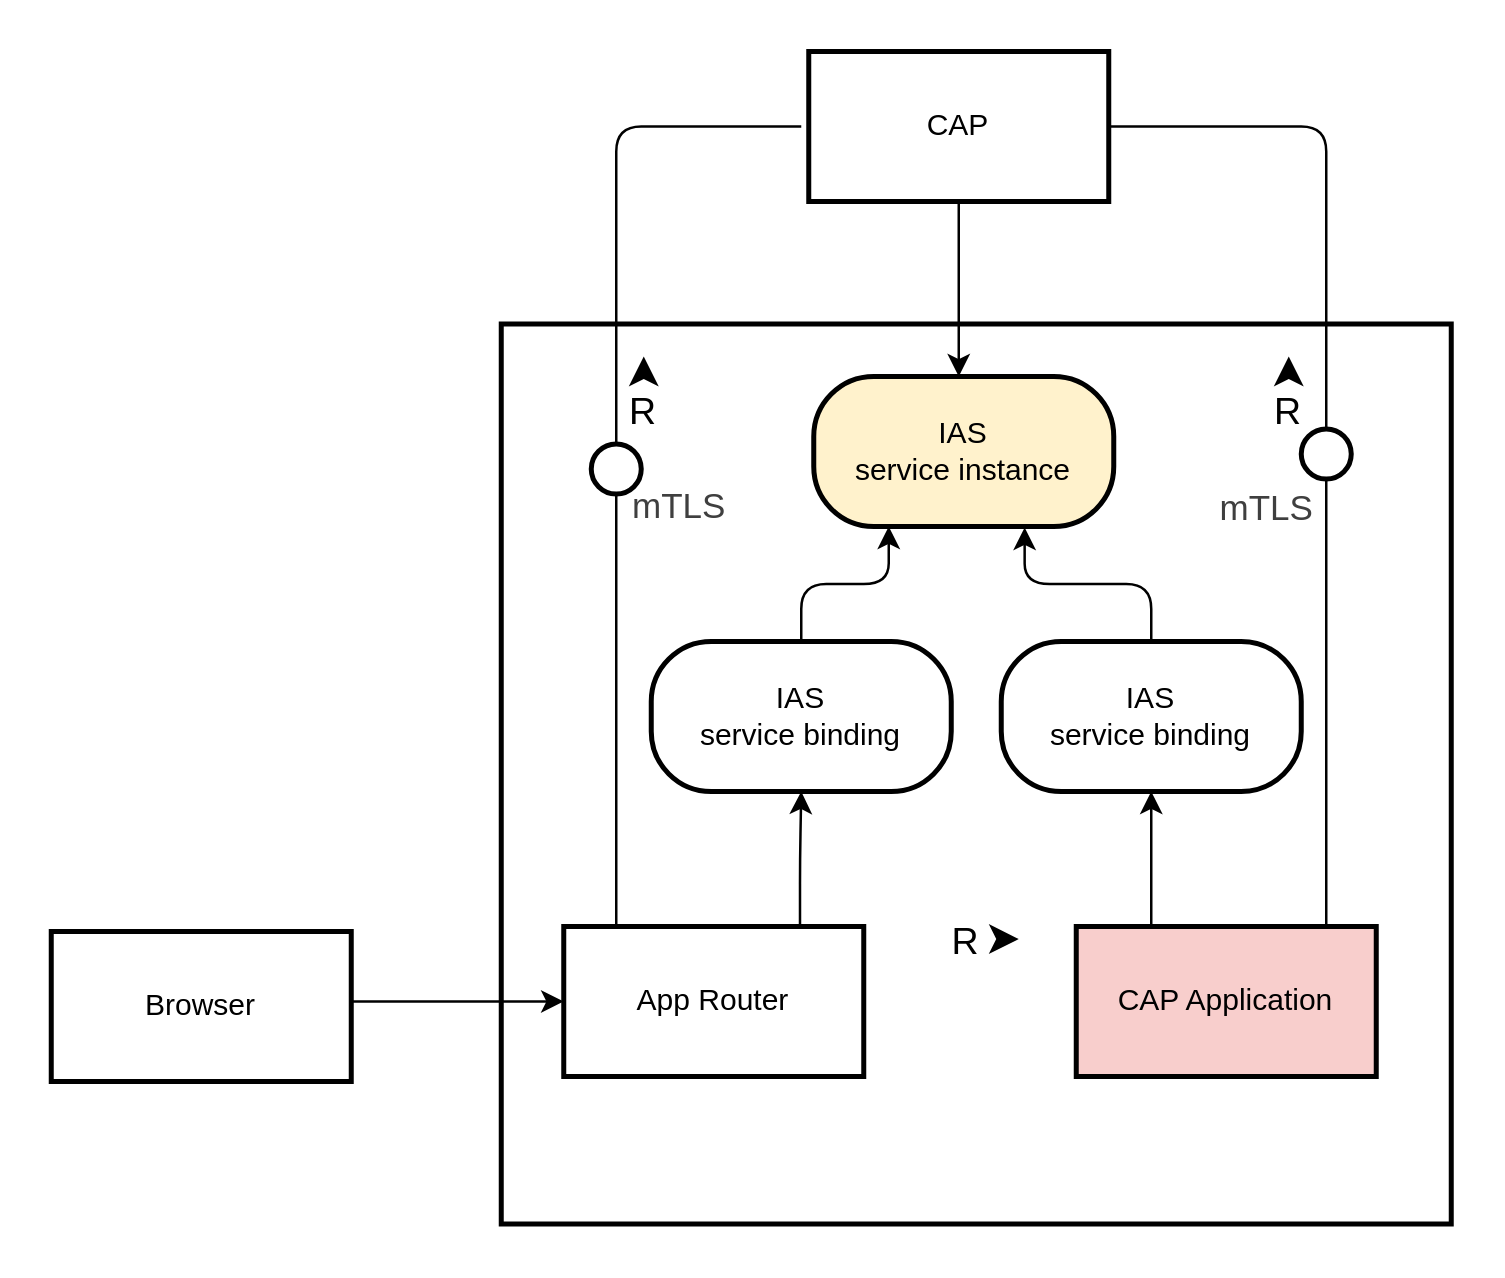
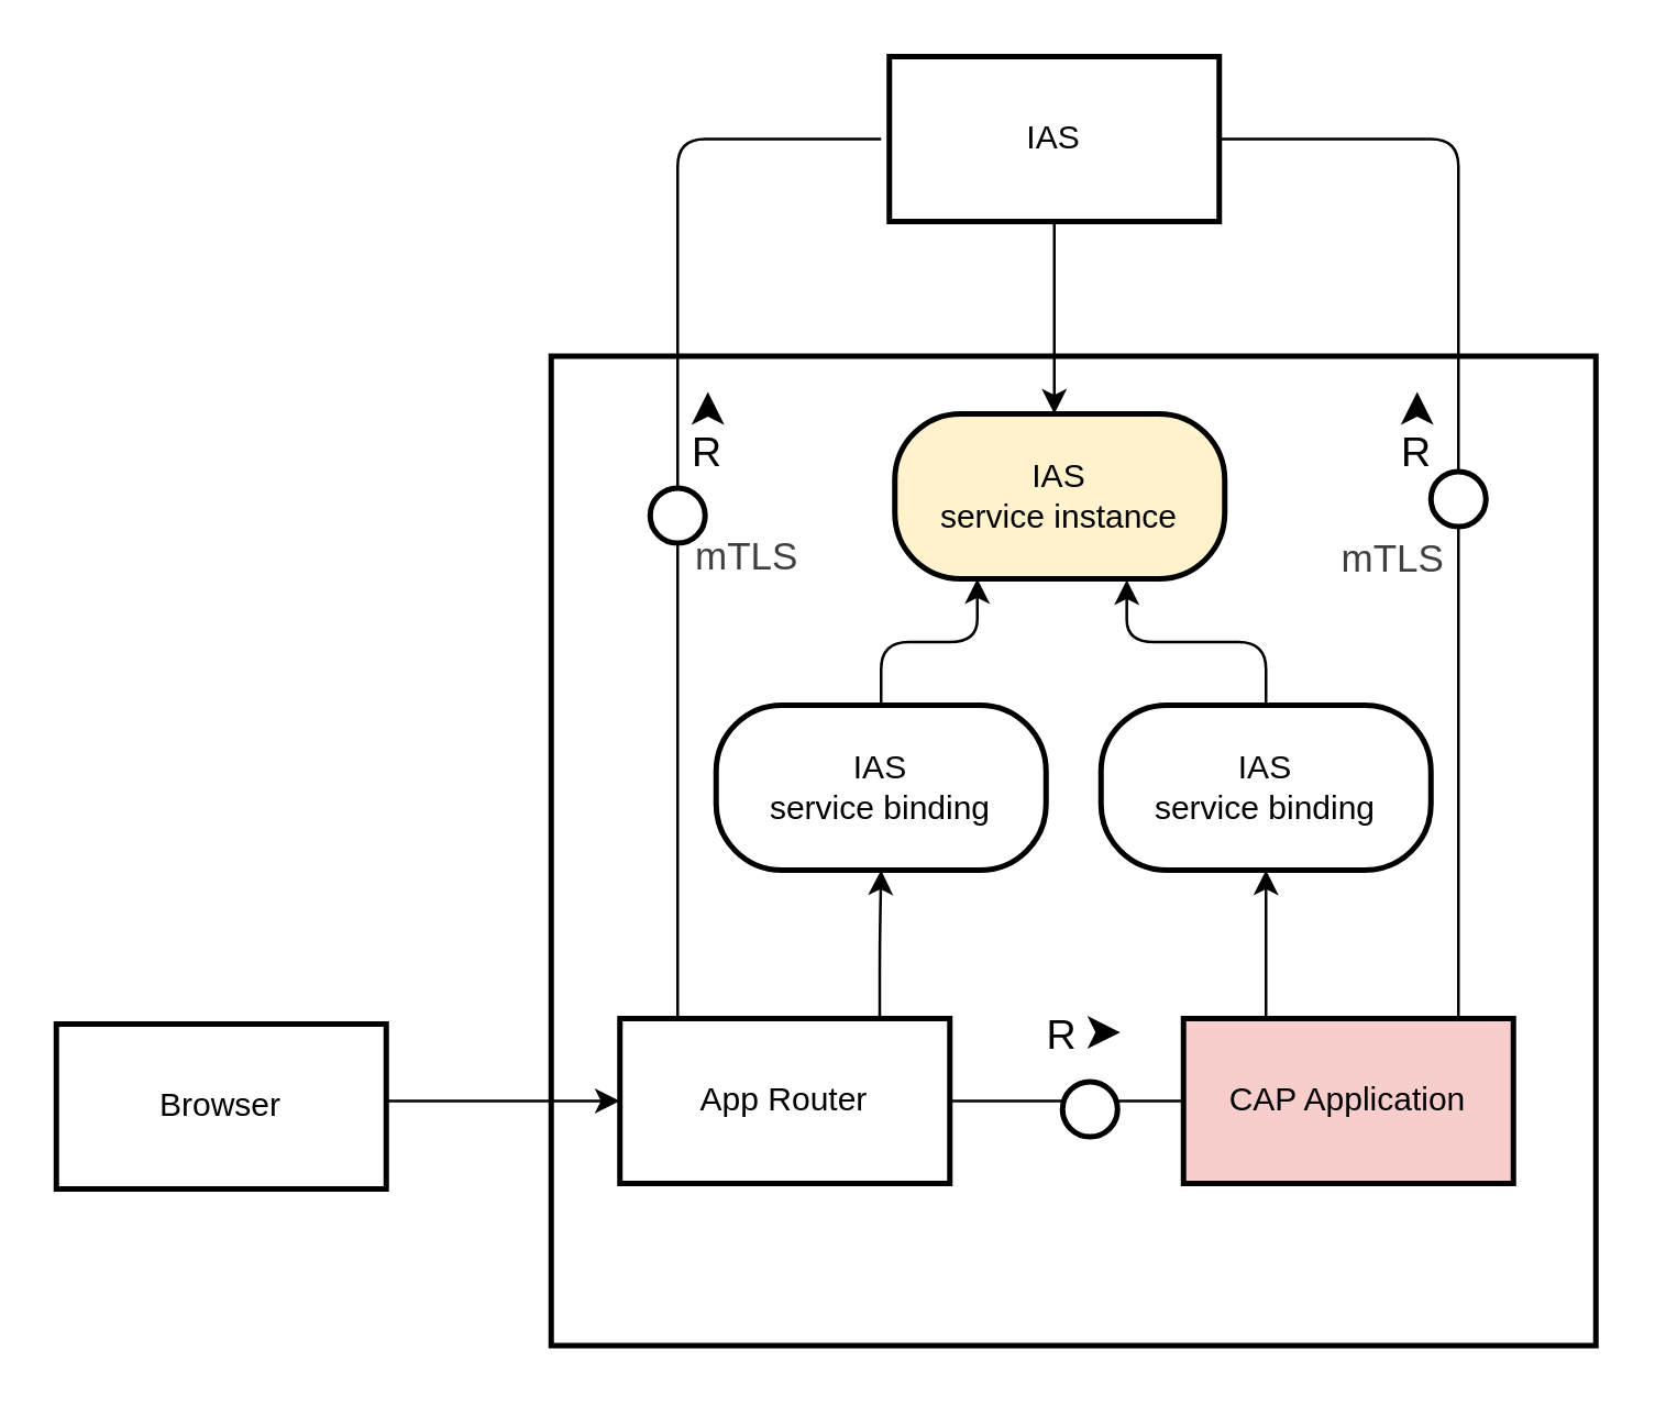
  <mxCell id="0" />
  <mxCell id="1" parent="0" />
  <mxCell id="2" value="" style="rounded=0;whiteSpace=wrap;html=1;strokeWidth=2;" parent="1" vertex="1"><mxGeometry x="200" y="129" width="380" height="360" as="geometry" /></mxCell>
- <mxCell id="3" value="CAP" style="rounded=0;whiteSpace=wrap;html=1;strokeWidth=2;" parent="1" vertex="1"><mxGeometry x="323" y="20" width="120" height="60" as="geometry" /></mxCell>
+ <mxCell id="3" value="IAS" style="rounded=0;whiteSpace=wrap;html=1;strokeWidth=2;" parent="1" vertex="1"><mxGeometry x="323" y="20" width="120" height="60" as="geometry" /></mxCell>
  <mxCell id="4" value="CAP Application" style="rounded=0;whiteSpace=wrap;html=1;strokeWidth=2;fillColor=#f8cecc;" parent="1" vertex="1"><mxGeometry x="430" y="370" width="120" height="60" as="geometry" /></mxCell>
  <mxCell id="5" value="IAS &lt;br&gt;service instance" style="rounded=1;whiteSpace=wrap;html=1;strokeWidth=2;arcSize=40;fillColor=#fff2cc;" parent="1" vertex="1"><mxGeometry x="325" y="150" width="120" height="60" as="geometry" /></mxCell>
  <mxCell id="6" value="App Router" style="rounded=0;whiteSpace=wrap;html=1;strokeWidth=2;" parent="1" vertex="1"><mxGeometry x="225" y="370" width="120" height="60" as="geometry" /></mxCell>
  <mxCell id="7" value="IAS&lt;br&gt;service binding" style="rounded=1;whiteSpace=wrap;html=1;strokeWidth=2;arcSize=40;" parent="1" vertex="1"><mxGeometry x="400" y="256" width="120" height="60" as="geometry" /></mxCell>
+ <mxCell id="8" value="" style="edgeStyle=elbowEdgeStyle;elbow=horizontal;rounded=1;startArrow=none;endArrow=none;html=1;endFill=0;align=center;labelBackgroundColor=none;exitX=1;exitY=0.5;exitDx=0;exitDy=0;entryX=0;entryY=0.5;entryDx=0;entryDy=0;" parent="1" target="4" edge="1" source="6"><mxGeometry relative="1" as="geometry"><mxPoint x="680" y="205" as="sourcePoint" /><mxPoint x="400" y="400" as="targetPoint" /><mxPoint x="10" as="offset" /></mxGeometry></mxCell>
+ <mxCell id="9" value="" style="ellipse;whiteSpace=wrap;html=1;aspect=fixed;strokeWidth=2;rotatable=0;connectable=0;deletable=0;" parent="8" vertex="1"><mxGeometry width="20" height="20" relative="1" as="geometry"><mxPoint x="-2" y="-7" as="offset" /></mxGeometry></mxCell>
  <mxCell id="10" value="" style="edgeStyle=elbowEdgeStyle;elbow=vertical;rounded=1;endArrow=classic;html=1;endFill=1;align=center;labelBackgroundColor=none;entryX=0.5;entryY=1;entryDx=0;entryDy=0;" parent="1" edge="1" target="7"><mxGeometry width="50" height="50" relative="1" as="geometry"><mxPoint x="460" y="370" as="sourcePoint" /><mxPoint x="460.36" y="314.2" as="targetPoint" /><mxPoint y="-10" as="offset" /></mxGeometry></mxCell>
  <mxCell id="11" value="" style="edgeStyle=elbowEdgeStyle;elbow=vertical;rounded=1;endArrow=classic;html=1;endFill=1;align=center;labelBackgroundColor=none;entryX=0.703;entryY=1.006;entryDx=0;entryDy=0;entryPerimeter=0;exitX=0.5;exitY=0;exitDx=0;exitDy=0;" parent="1" edge="1" target="5" source="7"><mxGeometry width="50" height="50" relative="1" as="geometry"><mxPoint x="460" y="250" as="sourcePoint" /><mxPoint x="460" y="210" as="targetPoint" /><mxPoint y="-10" as="offset" /></mxGeometry></mxCell>
  <mxCell id="12" value="" style="edgeStyle=elbowEdgeStyle;elbow=vertical;rounded=1;endArrow=classic;html=1;endFill=1;align=center;labelBackgroundColor=none;entryX=0.5;entryY=0;entryDx=0;entryDy=0;exitX=0.5;exitY=1;exitDx=0;exitDy=0;" parent="1" source="3" edge="1"><mxGeometry width="50" height="50" relative="1" as="geometry"><mxPoint x="393" y="90" as="sourcePoint" /><mxPoint x="383" y="150" as="targetPoint" /><mxPoint y="-10" as="offset" /><Array as="points"><mxPoint x="368" y="100" /></Array></mxGeometry></mxCell>
  <mxCell id="13" value="" style="edgeStyle=elbowEdgeStyle;elbow=horizontal;rounded=1;startArrow=none;endArrow=none;html=1;endFill=0;align=center;labelBackgroundColor=none;entryX=0.4;entryY=-0.033;entryDx=0;entryDy=0;entryPerimeter=0;" parent="1" edge="1"><mxGeometry relative="1" as="geometry"><mxPoint x="320" y="50" as="sourcePoint" /><mxPoint x="246" y="370" as="targetPoint" /><mxPoint x="10" as="offset" /><Array as="points"><mxPoint x="246" y="210" /></Array></mxGeometry></mxCell>
  <mxCell id="14" value="" style="ellipse;whiteSpace=wrap;html=1;aspect=fixed;strokeWidth=2;rotatable=0;connectable=0;deletable=0;" parent="13" vertex="1"><mxGeometry width="20" height="20" relative="1" as="geometry"><mxPoint x="-10" y="4" as="offset" /></mxGeometry></mxCell>
  <mxCell id="15" value="" style="shape=stencil(vVNRbsMgDD2NPycxqKb9Tm13gN0gA6dBpRABbbOdfgEnWpDSpZmmRSiI5+eHbWwQ29BULQJnDYgdcM5Z/+uP1/JYhRZlJKzWHSqCQ/TuiFet4uCubYNex2QVe2A7YC+QNBiI7XsljwfvzlYlG6G0Sh7w1zlqSaqdx2WxkU1xSmec7wHac7zWWaRU+lvvUaqdjUF/porlLas8slUaEbtIxSP3t6HGRh8sIRJtRE9wV95xmdBOWikzxP9B0Gai9UBvm3Hyvi9FbcxMqYALlr9VubZVao2Sd4s9+pzcBb8Tfyry+6HUS7JG24nsKDTq8r/S3fxPvM+/1pXGBVznmody7ilv9Q8N3HKbZOG5WSZSNg9dvP8C);whiteSpace=wrap;html=1;;connectable=0;allowArrows=0;rotatable=1;rotation=180;editable=0;expand=0;aspect=fixed;" parent="1" vertex="1"><mxGeometry x="242" y="139" width="30" height="30" as="geometry" /></mxCell>
  <mxCell id="16" value="" style="shape=stencil(vVNRbsMgDD2NPycxqKb9Tm13gN0gA6dBpRABbbOdfgEnWpDSpZmmRSiI5+eHbWwQ29BULQJnDYgdcM5Z/+uP1/JYhRZlJKzWHSqCQ/TuiFet4uCubYNex2QVe2A7YC+QNBiI7XsljwfvzlYlG6G0Sh7w1zlqSaqdx2WxkU1xSmec7wHac7zWWaRU+lvvUaqdjUF/porlLas8slUaEbtIxSP3t6HGRh8sIRJtRE9wV95xmdBOWikzxP9B0Gai9UBvm3Hyvi9FbcxMqYALlr9VubZVao2Sd4s9+pzcBb8Tfyry+6HUS7JG24nsKDTq8r/S3fxPvM+/1pXGBVznmody7ilv9Q8N3HKbZOG5WSZSNg9dvP8C);whiteSpace=wrap;html=1;;connectable=0;allowArrows=0;rotatable=1;rotation=-90;editable=0;expand=0;aspect=fixed;" parent="1" vertex="1"><mxGeometry x="380" y="360" width="30" height="30" as="geometry" /></mxCell>
  <mxCell id="17" value="&lt;span style=&quot;color: rgb(63, 63, 63);&quot;&gt;&lt;font style=&quot;font-size: 14px;&quot;&gt;mTLS&lt;/font&gt;&lt;/span&gt;" style="text;html=1;align=center;verticalAlign=middle;resizable=0;points=[];autosize=1;strokeColor=none;fillColor=none;" parent="1" vertex="1"><mxGeometry x="241" y="187" width="60" height="30" as="geometry" /></mxCell>
  <mxCell id="18" value="IAS&lt;br&gt;service binding" style="rounded=1;whiteSpace=wrap;html=1;strokeWidth=2;arcSize=40;" vertex="1" parent="1"><mxGeometry x="260" y="256" width="120" height="60" as="geometry" /></mxCell>
  <mxCell id="19" value="" style="edgeStyle=elbowEdgeStyle;elbow=vertical;rounded=1;endArrow=classic;html=1;endFill=1;align=center;labelBackgroundColor=none;entryX=0.5;entryY=1;entryDx=0;entryDy=0;" edge="1" parent="1" target="18"><mxGeometry width="50" height="50" relative="1" as="geometry"><mxPoint x="319.5" y="370" as="sourcePoint" /><mxPoint x="320" y="320" as="targetPoint" /><mxPoint y="-10" as="offset" /></mxGeometry></mxCell>
  <mxCell id="20" value="" style="edgeStyle=elbowEdgeStyle;elbow=vertical;rounded=1;endArrow=classic;html=1;endFill=1;align=center;labelBackgroundColor=none;entryX=0.25;entryY=1;entryDx=0;entryDy=0;exitX=0.5;exitY=0;exitDx=0;exitDy=0;" edge="1" parent="1" source="18" target="5"><mxGeometry width="50" height="50" relative="1" as="geometry"><mxPoint x="284.5" y="250" as="sourcePoint" /><mxPoint x="460" y="220" as="targetPoint" /><mxPoint y="-10" as="offset" /></mxGeometry></mxCell>
  <mxCell id="21" value="Browser" style="rounded=0;whiteSpace=wrap;html=1;strokeWidth=2;" vertex="1" parent="1"><mxGeometry x="20" y="372" width="120" height="60" as="geometry" /></mxCell>
  <mxCell id="22" value="" style="edgeStyle=elbowEdgeStyle;elbow=horizontal;rounded=1;startArrow=none;endArrow=none;html=1;endFill=0;align=center;labelBackgroundColor=none;entryX=0.4;entryY=-0.033;entryDx=0;entryDy=0;entryPerimeter=0;exitX=1;exitY=0.5;exitDx=0;exitDy=0;" edge="1" parent="1" source="3"><mxGeometry relative="1" as="geometry"><mxPoint x="604" y="50" as="sourcePoint" /><mxPoint x="530" y="370" as="targetPoint" /><mxPoint x="10" as="offset" /><Array as="points"><mxPoint x="530" y="210" /></Array></mxGeometry></mxCell>
  <mxCell id="23" value="" style="ellipse;whiteSpace=wrap;html=1;aspect=fixed;strokeWidth=2;rotatable=0;connectable=0;deletable=0;" vertex="1" parent="22"><mxGeometry width="20" height="20" relative="1" as="geometry"><mxPoint x="-10" y="4" as="offset" /></mxGeometry></mxCell>
  <mxCell id="24" value="" style="shape=stencil(vVNRbsMgDD2NPycxqKb9Tm13gN0gA6dBpRABbbOdfgEnWpDSpZmmRSiI5+eHbWwQ29BULQJnDYgdcM5Z/+uP1/JYhRZlJKzWHSqCQ/TuiFet4uCubYNex2QVe2A7YC+QNBiI7XsljwfvzlYlG6G0Sh7w1zlqSaqdx2WxkU1xSmec7wHac7zWWaRU+lvvUaqdjUF/porlLas8slUaEbtIxSP3t6HGRh8sIRJtRE9wV95xmdBOWikzxP9B0Gai9UBvm3Hyvi9FbcxMqYALlr9VubZVao2Sd4s9+pzcBb8Tfyry+6HUS7JG24nsKDTq8r/S3fxPvM+/1pXGBVznmody7ilv9Q8N3HKbZOG5WSZSNg9dvP8C);whiteSpace=wrap;html=1;;connectable=0;allowArrows=0;rotatable=1;rotation=180;editable=0;expand=0;aspect=fixed;" vertex="1" parent="1"><mxGeometry x="500" y="139" width="30" height="30" as="geometry" /></mxCell>
  <mxCell id="25" value="&lt;span style=&quot;color: rgb(63, 63, 63);&quot;&gt;&lt;font style=&quot;font-size: 14px;&quot;&gt;mTLS&lt;/font&gt;&lt;/span&gt;" style="text;html=1;align=center;verticalAlign=middle;resizable=0;points=[];autosize=1;strokeColor=none;fillColor=none;" vertex="1" parent="1"><mxGeometry x="476" y="188" width="60" height="30" as="geometry" /></mxCell>
  <mxCell id="26" value="" style="edgeStyle=elbowEdgeStyle;rounded=1;elbow=horizontal;endArrow=classic;html=1;endFill=1;align=left;labelBackgroundColor=none;entryX=0;entryY=0.5;entryDx=0;entryDy=0;" edge="1" parent="1" target="6"><mxGeometry width="50" height="50" relative="1" as="geometry"><mxPoint x="140" y="400" as="sourcePoint" /><mxPoint x="190" y="450" as="targetPoint" /><mxPoint x="5" as="offset" /></mxGeometry></mxCell>
